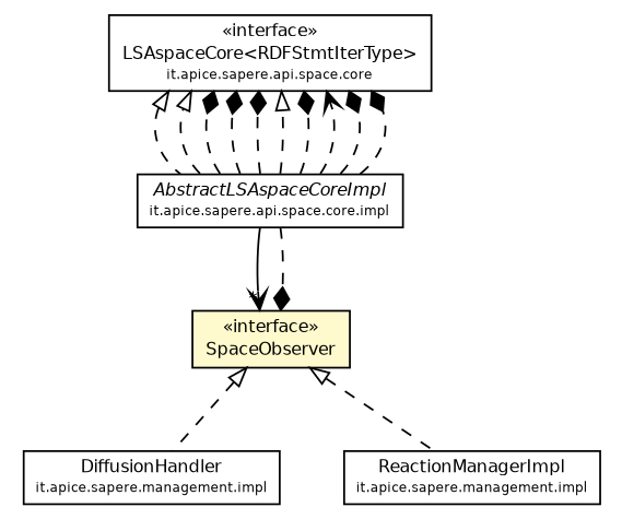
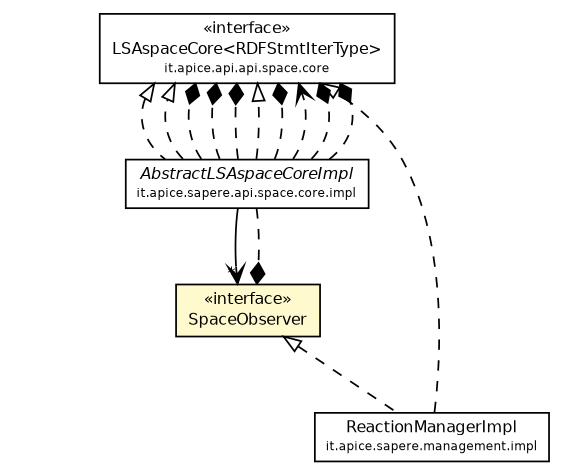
  digraph {
    node [fontcolor=black fontname=Helvetica fontsize=9.0 shape=plaintext]
    edge [fontname=Helvetica fontsize=10.0 headport=p labelfontname=Helvetica labelfontsize=10 style=dashed tailport=p arrowhead=diamond color=black fontcolor=black]
-   n1 [label=<<table border="0" cellborder="1" cellspacing="0" cellpadding="2" port="p" href="../core/LSAspaceCore.html"> 		<tr><td><table border="0" cellspacing="0" cellpadding="1"> 			<tr><td> &laquo;interface&raquo; </td></tr> 			<tr><td> LSAspaceCore&lt;RDFStmtIterType&gt; </td></tr> 			<tr><td><font point-size="7.0"> it.apice.sapere.api.space.core </font></td></tr> 		</table></td></tr> 		</table>>]
+   n1 [label=<<table border="0" cellborder="1" cellspacing="0" cellpadding="2" port="p" href="../core/LSAspaceCore.html"> 		<tr><td><table border="0" cellspacing="0" cellpadding="1"> 			<tr><td> &laquo;interface&raquo; </td></tr> 			<tr><td> LSAspaceCore&lt;RDFStmtIterType&gt; </td></tr> 			<tr><td><font point-size="7.0"> it.apice.api.api.space.core </font></td></tr> 		</table></td></tr> 		</table>>]
    n2 [label=<<table border="0" cellborder="1" cellspacing="0" cellpadding="2" port="p" href="../core/impl/AbstractLSAspaceCoreImpl.html"> 		<tr><td><table border="0" cellspacing="0" cellpadding="1"> 			<tr><td><font face="Helvetica-Oblique"> AbstractLSAspaceCoreImpl </font></td></tr> 			<tr><td><font point-size="7.0"> it.apice.sapere.api.space.core.impl </font></td></tr> 		</table></td></tr> 		</table>>]
    n3 [label=<<table border="0" cellborder="1" cellspacing="0" cellpadding="2" port="p" bgcolor="lemonChiffon" href="./SpaceObserver.html"> 		<tr><td><table border="0" cellspacing="0" cellpadding="1"> 			<tr><td> &laquo;interface&raquo; </td></tr> 			<tr><td> SpaceObserver </td></tr> 		</table></td></tr> 		</table>>]
    n4 [label=<<table border="0" cellborder="1" cellspacing="0" cellpadding="2" port="p" href="../../../management/impl/ReactionManagerImpl.html"> 		<tr><td><table border="0" cellspacing="0" cellpadding="1"> 			<tr><td> ReactionManagerImpl </td></tr> 			<tr><td><font point-size="7.0"> it.apice.sapere.management.impl </font></td></tr> 		</table></td></tr> 		</table>>]
-   n5 [label=<<table border="0" cellborder="1" cellspacing="0" cellpadding="2" port="p" href="../../../management/impl/DiffusionHandler.html"> 		<tr><td><table border="0" cellspacing="0" cellpadding="1"> 			<tr><td> DiffusionHandler </td></tr> 			<tr><td><font point-size="7.0"> it.apice.sapere.management.impl </font></td></tr> 		</table></td></tr> 		</table>>]
    n1 -> n2 [arrowtail=empty dir=back fontsize=10 arrowhead="" color="" fontcolor=""]
    n2 -> n1 [arrowhead=onormal]
    n2 -> n1
    n2 -> n1
    n2 -> n1
    n2 -> n1 [arrowhead=onormal]
    n2 -> n1
    n2 -> n1 [arrowhead=vee]
    n2 -> n1
    n2 -> n1
    n2 -> n3 [arrowhead=vee headlabel="*" style=""]
    n2 -> n3
    n3 -> n4 [arrowtail=empty dir=back fontsize=10 arrowhead="" color="" fontcolor=""]
-   n3 -> n5 [arrowtail=empty dir=back fontsize=10 arrowhead="" color="" fontcolor=""]
+   n4 -> n1 [arrowhead=onormal]
  }
